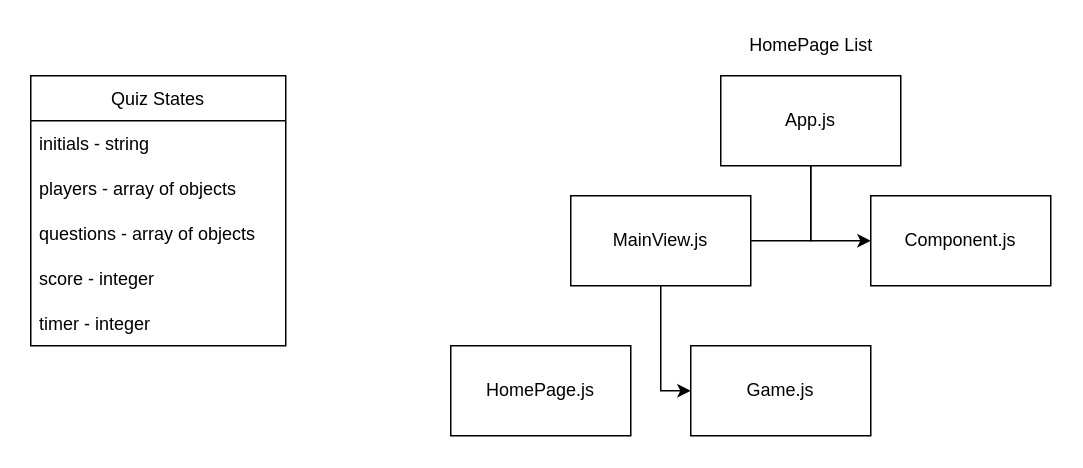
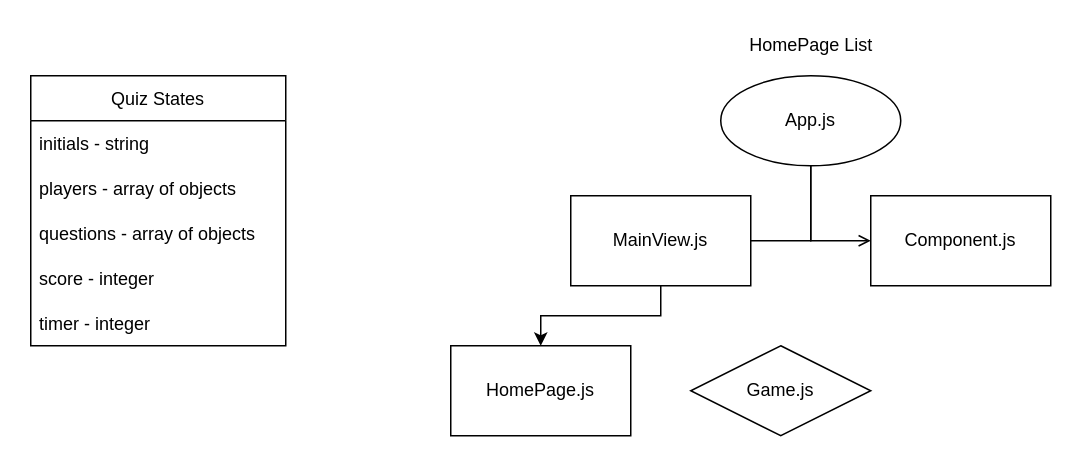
  <mxCell id="0" />
  <mxCell id="1" parent="0" />
  <mxCell id="2" value="Quiz States" style="swimlane;fontStyle=0;childLayout=stackLayout;horizontal=1;startSize=30;horizontalStack=0;resizeParent=1;resizeParentMax=0;resizeLast=0;collapsible=1;marginBottom=0;" parent="1" vertex="1"><mxGeometry x="20" y="50" width="170" height="180" as="geometry" /></mxCell>
  <mxCell id="3" value="initials - string" style="text;strokeColor=none;fillColor=none;align=left;verticalAlign=middle;spacingLeft=4;spacingRight=4;overflow=hidden;points=[[0,0.5],[1,0.5]];portConstraint=eastwest;rotatable=0;" parent="2" vertex="1"><mxGeometry y="30" width="170" height="30" as="geometry" /></mxCell>
  <mxCell id="4" value="players - array of objects" style="text;strokeColor=none;fillColor=none;align=left;verticalAlign=middle;spacingLeft=4;spacingRight=4;overflow=hidden;points=[[0,0.5],[1,0.5]];portConstraint=eastwest;rotatable=0;" parent="2" vertex="1"><mxGeometry y="60" width="170" height="30" as="geometry" /></mxCell>
  <mxCell id="5" value="questions - array of objects" style="text;strokeColor=none;fillColor=none;align=left;verticalAlign=middle;spacingLeft=4;spacingRight=4;overflow=hidden;points=[[0,0.5],[1,0.5]];portConstraint=eastwest;rotatable=0;" parent="2" vertex="1"><mxGeometry y="90" width="170" height="30" as="geometry" /></mxCell>
  <mxCell id="6" value="score - integer" style="text;strokeColor=none;fillColor=none;align=left;verticalAlign=middle;spacingLeft=4;spacingRight=4;overflow=hidden;points=[[0,0.5],[1,0.5]];portConstraint=eastwest;rotatable=0;" parent="2" vertex="1"><mxGeometry y="120" width="170" height="30" as="geometry" /></mxCell>
  <mxCell id="7" value="timer - integer" style="text;strokeColor=none;fillColor=none;align=left;verticalAlign=middle;spacingLeft=4;spacingRight=4;overflow=hidden;points=[[0,0.5],[1,0.5]];portConstraint=eastwest;rotatable=0;" parent="2" vertex="1"><mxGeometry y="150" width="170" height="30" as="geometry" /></mxCell>
  <mxCell id="8" style="edgeStyle=orthogonalEdgeStyle;rounded=0;orthogonalLoop=1;jettySize=auto;html=1;exitX=0.5;exitY=1;exitDx=0;exitDy=0;entryX=1;entryY=0.5;entryDx=0;entryDy=0;endArrow=none;" edge="1" parent="1" source="10" target="12"><mxGeometry relative="1" as="geometry" /></mxCell>
- <mxCell id="9" style="edgeStyle=orthogonalEdgeStyle;rounded=0;orthogonalLoop=1;jettySize=auto;html=1;exitX=0.5;exitY=1;exitDx=0;exitDy=0;entryX=0;entryY=0.5;entryDx=0;entryDy=0;" edge="1" parent="1" source="10" target="13"><mxGeometry relative="1" as="geometry" /></mxCell>
- <mxCell id="10" value="App.js" style="rounded=0;whiteSpace=wrap;html=1;" vertex="1" parent="1"><mxGeometry x="480" y="50" width="120" height="60" as="geometry" /></mxCell>
- <mxCell id="11" style="edgeStyle=orthogonalEdgeStyle;rounded=0;orthogonalLoop=1;jettySize=auto;html=1;exitX=0.5;exitY=1;exitDx=0;exitDy=0;entryX=0;entryY=0.5;entryDx=0;entryDy=0;" edge="1" parent="1" source="12" target="15"><mxGeometry relative="1" as="geometry" /></mxCell>
+ <mxCell id="9" style="edgeStyle=orthogonalEdgeStyle;rounded=0;orthogonalLoop=1;jettySize=auto;html=1;exitX=0.5;exitY=1;exitDx=0;exitDy=0;entryX=0;entryY=0.5;entryDx=0;entryDy=0;endArrow=open;" edge="1" parent="1" source="10" target="13"><mxGeometry relative="1" as="geometry" /></mxCell>
+ <mxCell id="10" value="App.js" style="ellipse;whiteSpace=wrap;html=1;" vertex="1" parent="1"><mxGeometry x="480" y="50" width="120" height="60" as="geometry" /></mxCell>
+ <mxCell id="11" style="edgeStyle=orthogonalEdgeStyle;rounded=0;orthogonalLoop=1;jettySize=auto;html=1;exitX=0.5;exitY=1;exitDx=0;exitDy=0;" edge="1" parent="1" source="12" target="14"><mxGeometry relative="1" as="geometry" /></mxCell>
  <mxCell id="12" value="MainView.js" style="rounded=0;whiteSpace=wrap;html=1;" vertex="1" parent="1"><mxGeometry x="380" y="130" width="120" height="60" as="geometry" /></mxCell>
  <mxCell id="13" value="Component.js" style="rounded=0;whiteSpace=wrap;html=1;" vertex="1" parent="1"><mxGeometry x="580" y="130" width="120" height="60" as="geometry" /></mxCell>
  <mxCell id="14" value="HomePage.js" style="rounded=0;whiteSpace=wrap;html=1;" vertex="1" parent="1"><mxGeometry x="300" y="230" width="120" height="60" as="geometry" /></mxCell>
- <mxCell id="15" value="Game.js" style="rounded=0;whiteSpace=wrap;html=1;" vertex="1" parent="1"><mxGeometry x="460" y="230" width="120" height="60" as="geometry" /></mxCell>
+ <mxCell id="15" value="Game.js" style="rhombus;whiteSpace=wrap;html=1;" vertex="1" parent="1"><mxGeometry x="460" y="230" width="120" height="60" as="geometry" /></mxCell>
  <mxCell id="16" value="HomePage List" style="text;html=1;align=center;verticalAlign=middle;resizable=0;points=[];autosize=1;strokeColor=none;fillColor=none;" vertex="1" parent="1"><mxGeometry x="490" y="20" width="100" height="20" as="geometry" /></mxCell>
